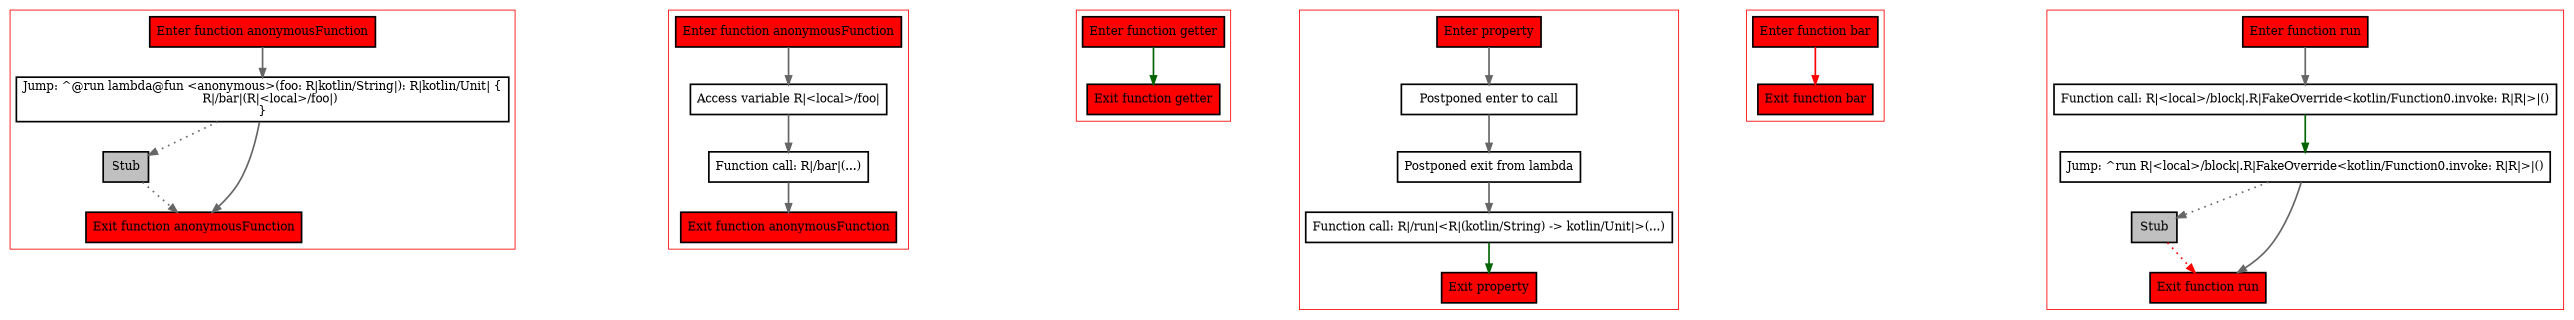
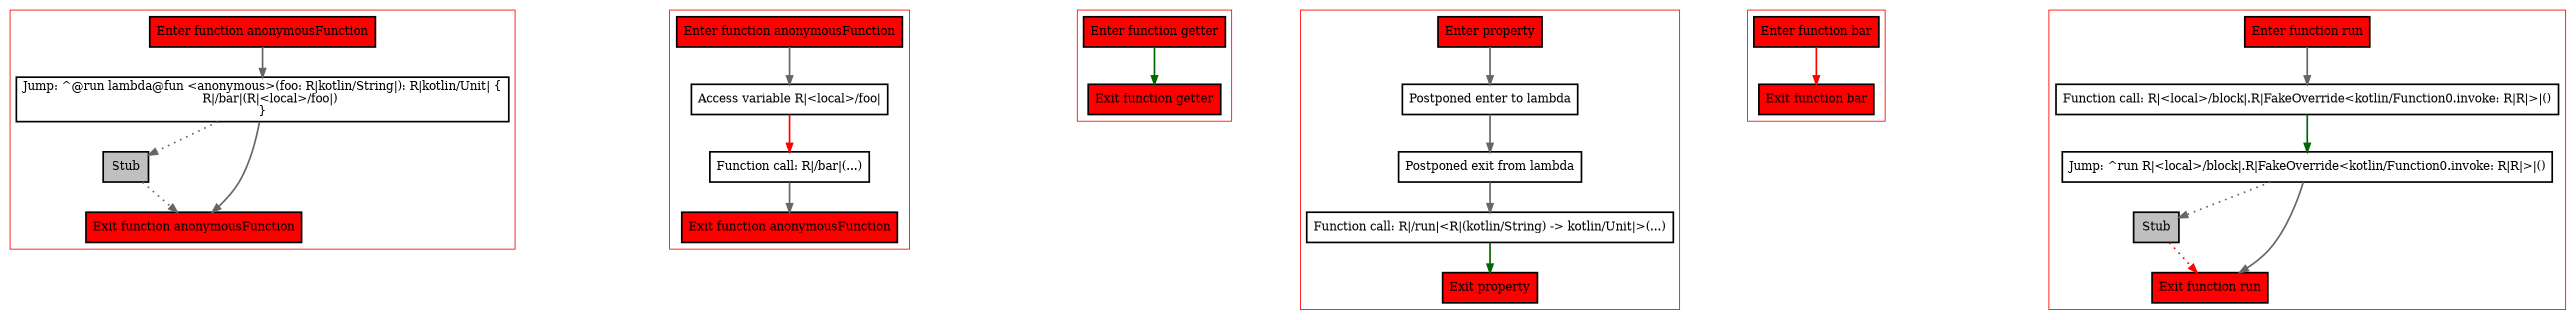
  digraph {
    nodesep=3
    node [fillcolor=red penwidth=2 shape=box style=filled]
    edge [color=gray40 penwidth=2]
    n1 [label="Enter function anonymousFunction"]
    n2 [label="Jump: ^@run lambda@fun <anonymous>(foo: R|kotlin/String|): R|kotlin/Unit| {\n    R|/bar|(R|<local>/foo|)\n}\n" fillcolor="" style=""]
    n3 [fillcolor=gray label=Stub]
    n4 [label="Exit function anonymousFunction"]
    n5 [label="Enter function anonymousFunction"]
    n6 [label="Access variable R|<local>/foo|" fillcolor="" style=""]
    n7 [label="Function call: R|/bar|(...)" fillcolor="" style=""]
    n8 [label="Exit function anonymousFunction"]
    n9 [label="Enter function getter"]
    n10 [label="Exit function getter"]
    n11 [label="Enter property"]
-   n12 [label="Postponed enter to call" fillcolor="" style=""]
+   n12 [label="Postponed enter to lambda" fillcolor="" style=""]
    n13 [label="Postponed exit from lambda" fillcolor="" style=""]
    n14 [label="Function call: R|/run|<R|(kotlin/String) -> kotlin/Unit|>(...)" fillcolor="" style=""]
    n15 [label="Exit property"]
    n16 [label="Enter function bar"]
    n17 [label="Exit function bar"]
    n18 [label="Enter function run"]
    n19 [label="Function call: R|<local>/block|.R|FakeOverride<kotlin/Function0.invoke: R|R|>|()" fillcolor="" style=""]
    n20 [label="Jump: ^run R|<local>/block|.R|FakeOverride<kotlin/Function0.invoke: R|R|>|()" fillcolor="" style=""]
    n21 [fillcolor=gray label=Stub]
    n22 [label="Exit function run"]
    subgraph cluster_1 {
      color=red
      n1
      n2
      n3
      n4
    }
    subgraph cluster_2 {
      color=red
      n5
      n6
      n7
      n8
    }
    subgraph cluster_3 {
      color=red
      n9
      n10
    }
    subgraph cluster_4 {
      color=red
      n11
      n12
      n13
      n14
      n15
    }
    subgraph cluster_5 {
      color=red
      n16
      n17
    }
    subgraph cluster_6 {
      color=red
      n18
      n19
      n20
      n21
      n22
    }
    n1 -> n2
    n2 -> n3 [style=dotted]
    n2 -> n4
    n3 -> n4 [style=dotted]
    n5 -> n6
-   n6 -> n7
+   n6 -> n7 [color=red]
    n7 -> n8
    n9 -> n10 [color=darkgreen]
    n11 -> n12
    n12 -> n13
    n13 -> n14
    n14 -> n15 [color=darkgreen]
    n16 -> n17 [color=red]
    n18 -> n19
    n19 -> n20 [color=darkgreen]
    n20 -> n21 [style=dotted]
    n20 -> n22
    n21 -> n22 [color=red style=dotted]
  }
